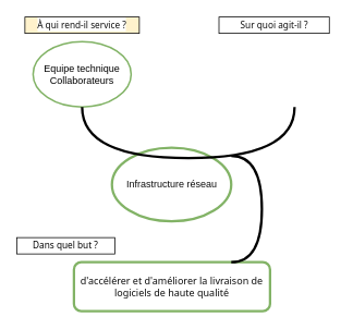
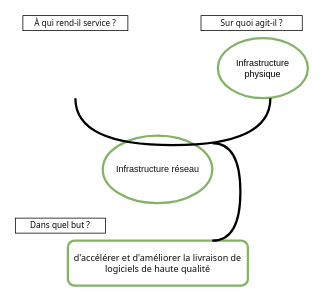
  <mxCell id="0" />
  <mxCell id="1" parent="0" />
- <mxCell id="2" value="Equipe technique&lt;div&gt;Collaborateurs&lt;/div&gt;" style="ellipse;whiteSpace=wrap;html=1;fillColor=none;strokeColor=#82b366;shadow=0;textShadow=0;strokeWidth=2;" vertex="1" parent="1"><mxGeometry x="40" y="50" width="120" height="80" as="geometry" /></mxCell>
- <mxCell id="4" value="&lt;span style=&quot;color: rgb(13, 13, 13); font-family: Söhne, ui-sans-serif, system-ui, -apple-system, &amp;quot;Segoe UI&amp;quot;, Roboto, Ubuntu, Cantarell, &amp;quot;Noto Sans&amp;quot;, sans-serif, &amp;quot;Helvetica Neue&amp;quot;, Arial, &amp;quot;Apple Color Emoji&amp;quot;, &amp;quot;Segoe UI Emoji&amp;quot;, &amp;quot;Segoe UI Symbol&amp;quot;, &amp;quot;Noto Color Emoji&amp;quot;; text-align: start; white-space-collapse: preserve; background-color: rgb(255, 255, 255);&quot;&gt;&lt;font style=&quot;font-size: 11px;&quot;&gt;À qui rend-il service ?&lt;/font&gt;&lt;/span&gt;" style="rounded=0;whiteSpace=wrap;html=1;fillColor=#fff2cc;" vertex="1" parent="1"><mxGeometry x="30" y="20" width="140" height="20" as="geometry" /></mxCell>
+ <mxCell id="3" value="&lt;div&gt;Infrastructure physique&lt;/div&gt;" style="ellipse;whiteSpace=wrap;html=1;fillColor=none;strokeColor=#82b366;shadow=0;textShadow=0;strokeWidth=3;" vertex="1" parent="1"><mxGeometry x="290" y="50" width="120" height="80" as="geometry" /></mxCell>
+ <mxCell id="4" value="&lt;span style=&quot;color: rgb(13, 13, 13); font-family: Söhne, ui-sans-serif, system-ui, -apple-system, &amp;quot;Segoe UI&amp;quot;, Roboto, Ubuntu, Cantarell, &amp;quot;Noto Sans&amp;quot;, sans-serif, &amp;quot;Helvetica Neue&amp;quot;, Arial, &amp;quot;Apple Color Emoji&amp;quot;, &amp;quot;Segoe UI Emoji&amp;quot;, &amp;quot;Segoe UI Symbol&amp;quot;, &amp;quot;Noto Color Emoji&amp;quot;; text-align: start; white-space-collapse: preserve; background-color: rgb(255, 255, 255);&quot;&gt;&lt;font style=&quot;font-size: 11px;&quot;&gt;À qui rend-il service ?&lt;/font&gt;&lt;/span&gt;" style="rounded=0;whiteSpace=wrap;html=1;" vertex="1" parent="1"><mxGeometry x="30" y="20" width="140" height="20" as="geometry" /></mxCell>
  <mxCell id="5" value="&lt;span style=&quot;color: rgb(13, 13, 13); font-family: Söhne, ui-sans-serif, system-ui, -apple-system, &amp;quot;Segoe UI&amp;quot;, Roboto, Ubuntu, Cantarell, &amp;quot;Noto Sans&amp;quot;, sans-serif, &amp;quot;Helvetica Neue&amp;quot;, Arial, &amp;quot;Apple Color Emoji&amp;quot;, &amp;quot;Segoe UI Emoji&amp;quot;, &amp;quot;Segoe UI Symbol&amp;quot;, &amp;quot;Noto Color Emoji&amp;quot;; text-align: start; white-space-collapse: preserve; background-color: rgb(255, 255, 255);&quot;&gt;&lt;font style=&quot;font-size: 11px;&quot;&gt;Sur quoi agit-il ?&lt;/font&gt;&lt;/span&gt;" style="rounded=0;whiteSpace=wrap;html=1;" vertex="1" parent="1"><mxGeometry x="267.5" y="20" width="135" height="20" as="geometry" /></mxCell>
  <mxCell id="6" value="&lt;span style=&quot;color: rgb(13, 13, 13); text-align: start; white-space-collapse: preserve; background-color: rgb(255, 255, 255);&quot;&gt;&lt;font face=&quot;Helvetica&quot;&gt;Infrastructure réseau&lt;/font&gt;&lt;/span&gt;" style="ellipse;whiteSpace=wrap;html=1;fillColor=none;strokeColor=#82b366;shadow=0;textShadow=0;strokeWidth=3;" vertex="1" parent="1"><mxGeometry x="136.5" y="180" width="146" height="90" as="geometry" /></mxCell>
  <mxCell id="7" value="&lt;span style=&quot;font-family: Söhne, ui-sans-serif, system-ui, -apple-system, &amp;quot;Segoe UI&amp;quot;, Roboto, Ubuntu, Cantarell, &amp;quot;Noto Sans&amp;quot;, sans-serif, &amp;quot;Helvetica Neue&amp;quot;, Arial, &amp;quot;Apple Color Emoji&amp;quot;, &amp;quot;Segoe UI Emoji&amp;quot;, &amp;quot;Segoe UI Symbol&amp;quot;, &amp;quot;Noto Color Emoji&amp;quot;; font-size: 11px; text-align: start; white-space-collapse: preserve; background-color: rgb(255, 255, 255);&quot;&gt;Dans quel but ?&lt;/span&gt;" style="rounded=0;whiteSpace=wrap;html=1;" vertex="1" parent="1"><mxGeometry x="20" y="290" width="120" height="20" as="geometry" /></mxCell>
  <mxCell id="8" value="&lt;span style=&quot;color: rgb(13, 13, 13); font-family: Söhne, ui-sans-serif, system-ui, -apple-system, &amp;quot;Segoe UI&amp;quot;, Roboto, Ubuntu, Cantarell, &amp;quot;Noto Sans&amp;quot;, sans-serif, &amp;quot;Helvetica Neue&amp;quot;, Arial, &amp;quot;Apple Color Emoji&amp;quot;, &amp;quot;Segoe UI Emoji&amp;quot;, &amp;quot;Segoe UI Symbol&amp;quot;, &amp;quot;Noto Color Emoji&amp;quot;; text-align: start; white-space-collapse: preserve; background-color: rgb(255, 255, 255);&quot;&gt;&lt;font style=&quot;font-size: 12px;&quot;&gt;d'accélérer et d'améliorer la livraison de logiciels de haute qualité&lt;/font&gt;&lt;/span&gt;" style="rounded=1;whiteSpace=wrap;html=1;glass=0;strokeColor=#82b366;shadow=0;textShadow=0;fillColor=none;strokeWidth=3;" vertex="1" parent="1"><mxGeometry x="90" y="320" width="240" height="60" as="geometry" /></mxCell>
  <mxCell id="9" value="" style="shape=requiredInterface;html=1;verticalLabelPosition=bottom;sketch=0;rotation=90;strokeWidth=3;" vertex="1" parent="1"><mxGeometry x="198.75" y="31.25" width="62.5" height="260" as="geometry" /></mxCell>
  <mxCell id="10" value="" style="shape=requiredInterface;html=1;verticalLabelPosition=bottom;sketch=0;rotation=0;strokeWidth=3;" vertex="1" parent="1"><mxGeometry x="282.5" y="190" width="37.5" height="130" as="geometry" /></mxCell>
